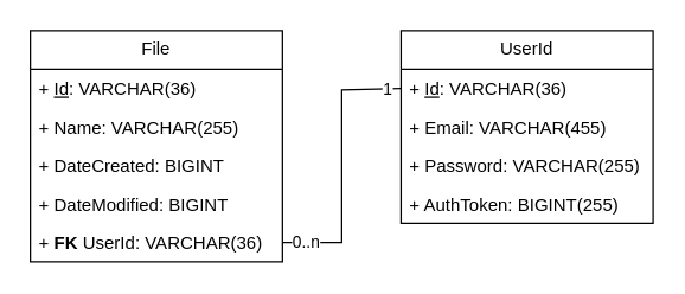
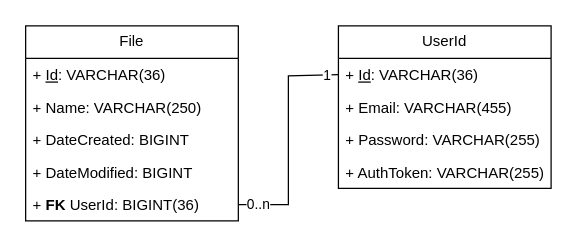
  <mxCell id="0" />
  <mxCell id="1" parent="0" />
  <mxCell id="2" value="File" style="swimlane;fontStyle=0;childLayout=stackLayout;horizontal=1;startSize=26;fillColor=none;horizontalStack=0;resizeParent=1;resizeParentMax=0;resizeLast=0;collapsible=1;marginBottom=0;whiteSpace=wrap;html=1;" vertex="1" parent="1"><mxGeometry x="20" y="20" width="170" height="156" as="geometry" /></mxCell>
  <mxCell id="3" value="+ &lt;u&gt;Id&lt;/u&gt;: VARCHAR(36)" style="text;strokeColor=none;fillColor=none;align=left;verticalAlign=top;spacingLeft=4;spacingRight=4;overflow=hidden;rotatable=0;points=[[0,0.5],[1,0.5]];portConstraint=eastwest;whiteSpace=wrap;html=1;" vertex="1" parent="2"><mxGeometry y="26" width="170" height="26" as="geometry" /></mxCell>
- <mxCell id="4" value="+ Name: VARCHAR(255)" style="text;strokeColor=none;fillColor=none;align=left;verticalAlign=top;spacingLeft=4;spacingRight=4;overflow=hidden;rotatable=0;points=[[0,0.5],[1,0.5]];portConstraint=eastwest;whiteSpace=wrap;html=1;" vertex="1" parent="2"><mxGeometry y="52" width="170" height="26" as="geometry" /></mxCell>
+ <mxCell id="4" value="+ Name: VARCHAR(250)" style="text;strokeColor=none;fillColor=none;align=left;verticalAlign=top;spacingLeft=4;spacingRight=4;overflow=hidden;rotatable=0;points=[[0,0.5],[1,0.5]];portConstraint=eastwest;whiteSpace=wrap;html=1;" vertex="1" parent="2"><mxGeometry y="52" width="170" height="26" as="geometry" /></mxCell>
  <mxCell id="5" value="+ DateCreated: BIGINT" style="text;strokeColor=none;fillColor=none;align=left;verticalAlign=top;spacingLeft=4;spacingRight=4;overflow=hidden;rotatable=0;points=[[0,0.5],[1,0.5]];portConstraint=eastwest;whiteSpace=wrap;html=1;" vertex="1" parent="2"><mxGeometry y="78" width="170" height="26" as="geometry" /></mxCell>
  <mxCell id="6" value="+ DateModified: BIGINT" style="text;strokeColor=none;fillColor=none;align=left;verticalAlign=top;spacingLeft=4;spacingRight=4;overflow=hidden;rotatable=0;points=[[0,0.5],[1,0.5]];portConstraint=eastwest;whiteSpace=wrap;html=1;" vertex="1" parent="2"><mxGeometry y="104" width="170" height="26" as="geometry" /></mxCell>
- <mxCell id="7" value="+ &lt;b&gt;FK&lt;/b&gt; UserId: VARCHAR(36)" style="text;strokeColor=none;fillColor=none;align=left;verticalAlign=top;spacingLeft=4;spacingRight=4;overflow=hidden;rotatable=0;points=[[0,0.5],[1,0.5]];portConstraint=eastwest;whiteSpace=wrap;html=1;" vertex="1" parent="2"><mxGeometry y="130" width="170" height="26" as="geometry" /></mxCell>
+ <mxCell id="7" value="+ &lt;b&gt;FK&lt;/b&gt; UserId: BIGINT(36)" style="text;strokeColor=none;fillColor=none;align=left;verticalAlign=top;spacingLeft=4;spacingRight=4;overflow=hidden;rotatable=0;points=[[0,0.5],[1,0.5]];portConstraint=eastwest;whiteSpace=wrap;html=1;" vertex="1" parent="2"><mxGeometry y="130" width="170" height="26" as="geometry" /></mxCell>
  <mxCell id="8" value="UserId" style="swimlane;fontStyle=0;childLayout=stackLayout;horizontal=1;startSize=26;fillColor=none;horizontalStack=0;resizeParent=1;resizeParentMax=0;resizeLast=0;collapsible=1;marginBottom=0;whiteSpace=wrap;html=1;" vertex="1" parent="1"><mxGeometry x="270" y="20" width="170" height="130" as="geometry" /></mxCell>
  <mxCell id="9" value="+ &lt;u&gt;Id&lt;/u&gt;: VARCHAR(36)" style="text;strokeColor=none;fillColor=none;align=left;verticalAlign=top;spacingLeft=4;spacingRight=4;overflow=hidden;rotatable=0;points=[[0,0.5],[1,0.5]];portConstraint=eastwest;whiteSpace=wrap;html=1;" vertex="1" parent="8"><mxGeometry y="26" width="170" height="26" as="geometry" /></mxCell>
  <mxCell id="10" value="+ Email: VARCHAR(455)" style="text;strokeColor=none;fillColor=none;align=left;verticalAlign=top;spacingLeft=4;spacingRight=4;overflow=hidden;rotatable=0;points=[[0,0.5],[1,0.5]];portConstraint=eastwest;whiteSpace=wrap;html=1;" vertex="1" parent="8"><mxGeometry y="52" width="170" height="26" as="geometry" /></mxCell>
  <mxCell id="11" value="+ Password: VARCHAR(255)" style="text;strokeColor=none;fillColor=none;align=left;verticalAlign=top;spacingLeft=4;spacingRight=4;overflow=hidden;rotatable=0;points=[[0,0.5],[1,0.5]];portConstraint=eastwest;whiteSpace=wrap;html=1;" vertex="1" parent="8"><mxGeometry y="78" width="170" height="26" as="geometry" /></mxCell>
- <mxCell id="12" value="+ AuthToken: BIGINT(255)" style="text;strokeColor=none;fillColor=none;align=left;verticalAlign=top;spacingLeft=4;spacingRight=4;overflow=hidden;rotatable=0;points=[[0,0.5],[1,0.5]];portConstraint=eastwest;whiteSpace=wrap;html=1;" vertex="1" parent="8"><mxGeometry y="104" width="170" height="26" as="geometry" /></mxCell>
+ <mxCell id="12" value="+ AuthToken: VARCHAR(255)" style="text;strokeColor=none;fillColor=none;align=left;verticalAlign=top;spacingLeft=4;spacingRight=4;overflow=hidden;rotatable=0;points=[[0,0.5],[1,0.5]];portConstraint=eastwest;whiteSpace=wrap;html=1;" vertex="1" parent="8"><mxGeometry y="104" width="170" height="26" as="geometry" /></mxCell>
  <mxCell id="13" value="" style="endArrow=none;html=1;rounded=0;exitX=1;exitY=0.5;exitDx=0;exitDy=0;entryX=0;entryY=0.5;entryDx=0;entryDy=0;" edge="1" parent="1" source="7" target="9"><mxGeometry width="50" height="50" relative="1" as="geometry"><mxPoint x="150" y="130" as="sourcePoint" /><mxPoint x="200" y="80" as="targetPoint" /><Array as="points"><mxPoint x="230" y="163" /><mxPoint x="230" y="60" /></Array></mxGeometry></mxCell>
  <mxCell id="14" value="0..n" style="edgeLabel;html=1;align=center;verticalAlign=middle;resizable=0;points=[];" vertex="1" connectable="0" parent="13"><mxGeometry x="-0.834" y="1" relative="1" as="geometry"><mxPoint as="offset" /></mxGeometry></mxCell>
  <mxCell id="15" value="1" style="edgeLabel;html=1;align=center;verticalAlign=middle;resizable=0;points=[];" vertex="1" connectable="0" parent="13"><mxGeometry x="0.905" relative="1" as="geometry"><mxPoint as="offset" /></mxGeometry></mxCell>
